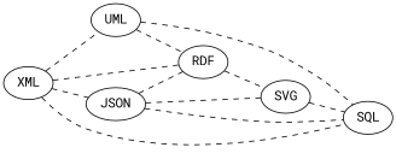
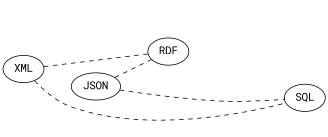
  graph {
    fontname="Roboto Mono"
    rankdir=LR
    node [fontname="Roboto Mono"]
    edge [fontname="Roboto Mono" style=dashed]
    n1 [label=XML]
-   n2 [label=UML]
    n3 [label=JSON]
    n4 [label=RDF]
    n5 [label=SQL]
-   n6 [label=SVG]
-   n1 -- n2
-   n1 -- n3
    n1 -- n4
    n1 -- n5
-   n2 -- n4
-   n2 -- n5
    n3 -- n4
    n3 -- n5
-   n3 -- n6
-   n4 -- n6
-   n6 -- n5
  }
